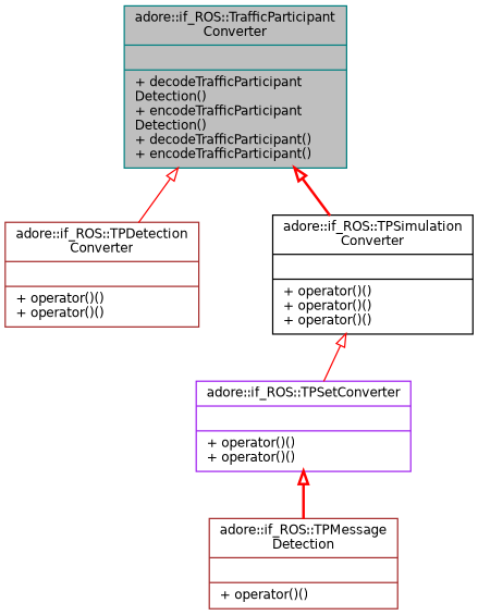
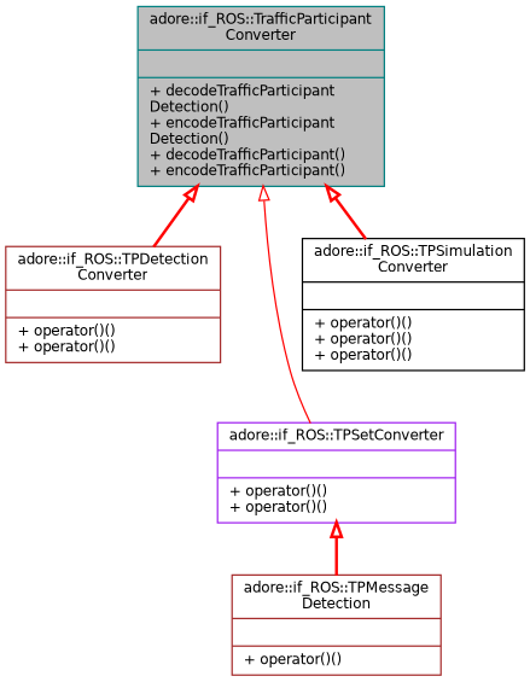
  digraph {
    node [color=brown fillcolor=white fontname=Helvetica fontsize=10 shape=record style=filled]
    edge [arrowtail=onormal color=red dir=back fontname=Helvetica fontsize=10 labelfontname=Helvetica labelfontsize=10 style=solid]
    n1 [color=teal fillcolor=grey75 fontcolor=black height=0.2 label="{adore::if_ROS::TrafficParticipant\lConverter\n||+ decodeTrafficParticipant\lDetection()\l+ encodeTrafficParticipant\lDetection()\l+ decodeTrafficParticipant()\l+ encodeTrafficParticipant()\l}" width=0.4]
    n2 [height=0.2 label="{adore::if_ROS::TPDetection\lConverter\n||+ operator()()\l+ operator()()\l}" width=0.4]
    n3 [color=purple height=0.2 label="{adore::if_ROS::TPSetConverter\n||+ operator()()\l+ operator()()\l}" width=0.4]
    n4 [color=black height=0.2 label="{adore::if_ROS::TPSimulation\lConverter\n||+ operator()()\l+ operator()()\l+ operator()()\l}" width=0.4]
    n5 [height=0.2 label="{adore::if_ROS::TPMessage\lDetection\n||+ operator()()\l}" width=0.4]
-   n1 -> n2
-   n4 -> n3
+   n1 -> n2 [style=bold]
+   n1 -> n3
    n1 -> n4 [style=bold]
    n3 -> n5 [style=bold]
  }
